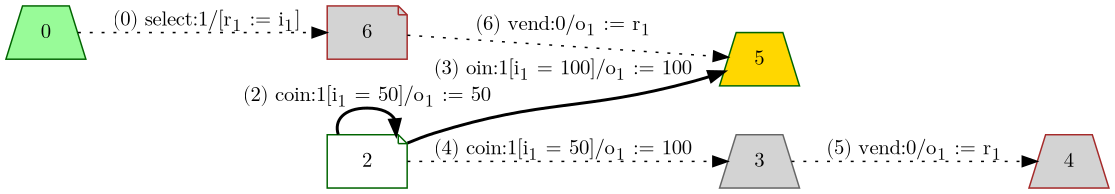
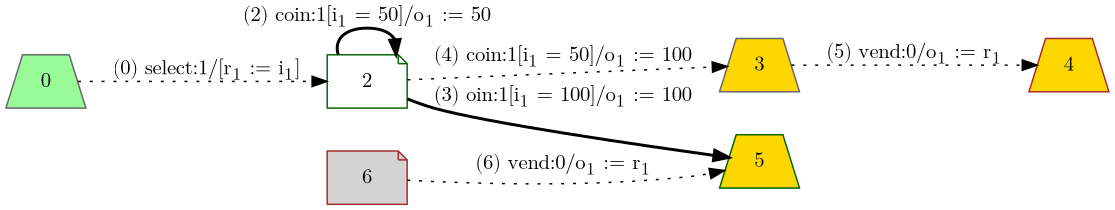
  digraph {
    fontname="Latin Modern Math"
    rankdir=LR
    node [color=gray40 fillcolor=gold fontname="Latin Modern Math" shape=trapezium style=filled]
    edge [fontname="Latin Modern Math" style=dotted]
-   0 [color=darkgreen fillcolor=palegreen]
+   0 [fillcolor=palegreen]
    n2 [color=darkgreen fillcolor=white label=2 shape=note]
-   3 [fillcolor=lightgrey]
+   3
    5 [color=darkgreen]
-   4 [color=brown fillcolor=lightgrey]
+   4 [color=brown]
    6 [color=brown fillcolor=lightgrey shape=note]
-   0 -> 6 [label=<(0) select:1/&#91;r<sub>1</sub> := i<sub>1</sub>&#93;>]
+   0 -> n2 [label=<(0) select:1/&#91;r<sub>1</sub> := i<sub>1</sub>&#93;>]
    n2 -> n2 [label=<(2) coin:1&#91;i<sub>1</sub> = 50&#93;/o<sub>1</sub> := 50> style=bold]
    n2 -> 3 [label=<(4) coin:1&#91;i<sub>1</sub> = 50&#93;/o<sub>1</sub> := 100>]
    n2 -> 5 [label=<(3) oin:1&#91;i<sub>1</sub> = 100&#93;/o<sub>1</sub> := 100> style=bold]
    3 -> 4 [label=<(5) vend:0/o<sub>1</sub> := r<sub>1</sub>>]
    6 -> 5 [label=<(6) vend:0/o<sub>1</sub> := r<sub>1</sub>>]
  }
